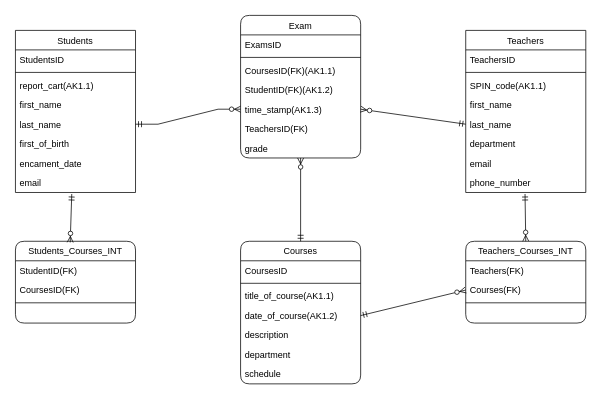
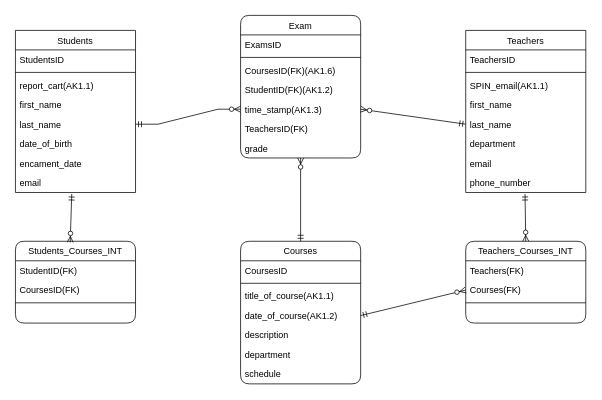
  <mxCell id="0" />
  <mxCell id="1" parent="0" />
  <mxCell id="2" value="Students" style="swimlane;fontStyle=0;align=center;verticalAlign=top;childLayout=stackLayout;horizontal=1;startSize=26;horizontalStack=0;resizeParent=1;resizeLast=0;collapsible=1;marginBottom=0;rounded=0;shadow=0;strokeWidth=1;" parent="1" vertex="1"><mxGeometry x="20" y="40" width="160" height="216" as="geometry"><mxRectangle x="550" y="140" width="160" height="26" as="alternateBounds" /></mxGeometry></mxCell>
  <mxCell id="3" value="StudentsID" style="text;align=left;verticalAlign=top;spacingLeft=4;spacingRight=4;overflow=hidden;rotatable=0;points=[[0,0.5],[1,0.5]];portConstraint=eastwest;" parent="2" vertex="1"><mxGeometry y="26" width="160" height="26" as="geometry" /></mxCell>
  <mxCell id="4" value="" style="line;html=1;strokeWidth=1;align=left;verticalAlign=middle;spacingTop=-1;spacingLeft=3;spacingRight=3;rotatable=0;labelPosition=right;points=[];portConstraint=eastwest;" parent="2" vertex="1"><mxGeometry y="52" width="160" height="8" as="geometry" /></mxCell>
  <mxCell id="5" value="report_cart(AK1.1)" style="text;align=left;verticalAlign=top;spacingLeft=4;spacingRight=4;overflow=hidden;rotatable=0;points=[[0,0.5],[1,0.5]];portConstraint=eastwest;" parent="2" vertex="1"><mxGeometry y="60" width="160" height="26" as="geometry" /></mxCell>
  <mxCell id="6" value="first_name" style="text;align=left;verticalAlign=top;spacingLeft=4;spacingRight=4;overflow=hidden;rotatable=0;points=[[0,0.5],[1,0.5]];portConstraint=eastwest;rounded=0;shadow=0;html=0;" parent="2" vertex="1"><mxGeometry y="86" width="160" height="26" as="geometry" /></mxCell>
  <mxCell id="7" value="last_name" style="text;align=left;verticalAlign=top;spacingLeft=4;spacingRight=4;overflow=hidden;rotatable=0;points=[[0,0.5],[1,0.5]];portConstraint=eastwest;rounded=0;shadow=0;html=0;" parent="2" vertex="1"><mxGeometry y="112" width="160" height="26" as="geometry" /></mxCell>
- <mxCell id="8" value="first_of_birth" style="text;align=left;verticalAlign=top;spacingLeft=4;spacingRight=4;overflow=hidden;rotatable=0;points=[[0,0.5],[1,0.5]];portConstraint=eastwest;rounded=0;shadow=0;html=0;" parent="2" vertex="1"><mxGeometry y="138" width="160" height="26" as="geometry" /></mxCell>
+ <mxCell id="8" value="date_of_birth" style="text;align=left;verticalAlign=top;spacingLeft=4;spacingRight=4;overflow=hidden;rotatable=0;points=[[0,0.5],[1,0.5]];portConstraint=eastwest;rounded=0;shadow=0;html=0;" parent="2" vertex="1"><mxGeometry y="138" width="160" height="26" as="geometry" /></mxCell>
  <mxCell id="9" value="encament_date" style="text;align=left;verticalAlign=top;spacingLeft=4;spacingRight=4;overflow=hidden;rotatable=0;points=[[0,0.5],[1,0.5]];portConstraint=eastwest;rounded=0;shadow=0;html=0;" parent="2" vertex="1"><mxGeometry y="164" width="160" height="26" as="geometry" /></mxCell>
  <mxCell id="10" value="email" style="text;align=left;verticalAlign=top;spacingLeft=4;spacingRight=4;overflow=hidden;rotatable=0;points=[[0,0.5],[1,0.5]];portConstraint=eastwest;" parent="2" vertex="1"><mxGeometry y="190" width="160" height="26" as="geometry" /></mxCell>
  <mxCell id="11" value="Teachers" style="swimlane;fontStyle=0;align=center;verticalAlign=top;childLayout=stackLayout;horizontal=1;startSize=26;horizontalStack=0;resizeParent=1;resizeLast=0;collapsible=1;marginBottom=0;rounded=0;shadow=0;strokeWidth=1;" parent="1" vertex="1"><mxGeometry x="620" y="40" width="160" height="216" as="geometry"><mxRectangle x="550" y="140" width="160" height="26" as="alternateBounds" /></mxGeometry></mxCell>
  <mxCell id="12" value="TeachersID" style="text;align=left;verticalAlign=top;spacingLeft=4;spacingRight=4;overflow=hidden;rotatable=0;points=[[0,0.5],[1,0.5]];portConstraint=eastwest;" parent="11" vertex="1"><mxGeometry y="26" width="160" height="26" as="geometry" /></mxCell>
  <mxCell id="13" value="" style="line;html=1;strokeWidth=1;align=left;verticalAlign=middle;spacingTop=-1;spacingLeft=3;spacingRight=3;rotatable=0;labelPosition=right;points=[];portConstraint=eastwest;" parent="11" vertex="1"><mxGeometry y="52" width="160" height="8" as="geometry" /></mxCell>
- <mxCell id="14" value="SPIN_code(AK1.1)" style="text;align=left;verticalAlign=top;spacingLeft=4;spacingRight=4;overflow=hidden;rotatable=0;points=[[0,0.5],[1,0.5]];portConstraint=eastwest;" parent="11" vertex="1"><mxGeometry y="60" width="160" height="26" as="geometry" /></mxCell>
+ <mxCell id="14" value="SPIN_email(AK1.1)" style="text;align=left;verticalAlign=top;spacingLeft=4;spacingRight=4;overflow=hidden;rotatable=0;points=[[0,0.5],[1,0.5]];portConstraint=eastwest;" parent="11" vertex="1"><mxGeometry y="60" width="160" height="26" as="geometry" /></mxCell>
  <mxCell id="15" value="first_name" style="text;align=left;verticalAlign=top;spacingLeft=4;spacingRight=4;overflow=hidden;rotatable=0;points=[[0,0.5],[1,0.5]];portConstraint=eastwest;rounded=0;shadow=0;html=0;" parent="11" vertex="1"><mxGeometry y="86" width="160" height="26" as="geometry" /></mxCell>
  <mxCell id="16" value="last_name" style="text;align=left;verticalAlign=top;spacingLeft=4;spacingRight=4;overflow=hidden;rotatable=0;points=[[0,0.5],[1,0.5]];portConstraint=eastwest;rounded=0;shadow=0;html=0;" parent="11" vertex="1"><mxGeometry y="112" width="160" height="26" as="geometry" /></mxCell>
  <mxCell id="17" value="department" style="text;align=left;verticalAlign=top;spacingLeft=4;spacingRight=4;overflow=hidden;rotatable=0;points=[[0,0.5],[1,0.5]];portConstraint=eastwest;rounded=0;shadow=0;html=0;" parent="11" vertex="1"><mxGeometry y="138" width="160" height="26" as="geometry" /></mxCell>
  <mxCell id="18" value="email" style="text;align=left;verticalAlign=top;spacingLeft=4;spacingRight=4;overflow=hidden;rotatable=0;points=[[0,0.5],[1,0.5]];portConstraint=eastwest;rounded=0;shadow=0;html=0;" parent="11" vertex="1"><mxGeometry y="164" width="160" height="26" as="geometry" /></mxCell>
  <mxCell id="19" value="phone_number" style="text;align=left;verticalAlign=top;spacingLeft=4;spacingRight=4;overflow=hidden;rotatable=0;points=[[0,0.5],[1,0.5]];portConstraint=eastwest;" parent="11" vertex="1"><mxGeometry y="190" width="160" height="26" as="geometry" /></mxCell>
  <mxCell id="20" value="Students_Courses_INT" style="swimlane;fontStyle=0;align=center;verticalAlign=top;childLayout=stackLayout;horizontal=1;startSize=26;horizontalStack=0;resizeParent=1;resizeLast=0;collapsible=1;marginBottom=0;rounded=1;shadow=0;strokeWidth=1;" parent="1" vertex="1"><mxGeometry x="20" y="321" width="160" height="109" as="geometry"><mxRectangle x="550" y="140" width="160" height="26" as="alternateBounds" /></mxGeometry></mxCell>
  <mxCell id="21" value="StudentID(FK)" style="text;align=left;verticalAlign=top;spacingLeft=4;spacingRight=4;overflow=hidden;rotatable=0;points=[[0,0.5],[1,0.5]];portConstraint=eastwest;" parent="20" vertex="1"><mxGeometry y="26" width="160" height="26" as="geometry" /></mxCell>
  <mxCell id="22" value="CoursesID(FK)" style="text;align=left;verticalAlign=top;spacingLeft=4;spacingRight=4;overflow=hidden;rotatable=0;points=[[0,0.5],[1,0.5]];portConstraint=eastwest;rounded=0;shadow=0;html=0;" parent="20" vertex="1"><mxGeometry y="52" width="160" height="26" as="geometry" /></mxCell>
  <mxCell id="23" value="" style="line;html=1;strokeWidth=1;align=left;verticalAlign=middle;spacingTop=-1;spacingLeft=3;spacingRight=3;rotatable=0;labelPosition=right;points=[];portConstraint=eastwest;" parent="20" vertex="1"><mxGeometry y="78" width="160" height="8" as="geometry" /></mxCell>
  <mxCell id="24" value="Teachers_Courses_INT" style="swimlane;fontStyle=0;align=center;verticalAlign=top;childLayout=stackLayout;horizontal=1;startSize=26;horizontalStack=0;resizeParent=1;resizeLast=0;collapsible=1;marginBottom=0;rounded=1;shadow=0;strokeWidth=1;" parent="1" vertex="1"><mxGeometry x="620" y="321" width="160" height="109" as="geometry"><mxRectangle x="550" y="140" width="160" height="26" as="alternateBounds" /></mxGeometry></mxCell>
  <mxCell id="25" value="Teachers(FK)" style="text;align=left;verticalAlign=top;spacingLeft=4;spacingRight=4;overflow=hidden;rotatable=0;points=[[0,0.5],[1,0.5]];portConstraint=eastwest;" parent="24" vertex="1"><mxGeometry y="26" width="160" height="26" as="geometry" /></mxCell>
  <mxCell id="26" value="Courses(FK)" style="text;align=left;verticalAlign=top;spacingLeft=4;spacingRight=4;overflow=hidden;rotatable=0;points=[[0,0.5],[1,0.5]];portConstraint=eastwest;rounded=0;shadow=0;html=0;" parent="24" vertex="1"><mxGeometry y="52" width="160" height="26" as="geometry" /></mxCell>
  <mxCell id="27" value="" style="line;html=1;strokeWidth=1;align=left;verticalAlign=middle;spacingTop=-1;spacingLeft=3;spacingRight=3;rotatable=0;labelPosition=right;points=[];portConstraint=eastwest;" parent="24" vertex="1"><mxGeometry y="78" width="160" height="8" as="geometry" /></mxCell>
  <mxCell id="28" value="Exam" style="swimlane;fontStyle=0;align=center;verticalAlign=top;childLayout=stackLayout;horizontal=1;startSize=26;horizontalStack=0;resizeParent=1;resizeLast=0;collapsible=1;marginBottom=0;rounded=1;shadow=0;strokeWidth=1;" parent="1" vertex="1"><mxGeometry x="320" y="20" width="160" height="190" as="geometry"><mxRectangle x="550" y="140" width="160" height="26" as="alternateBounds" /></mxGeometry></mxCell>
  <mxCell id="29" value="ExamsID" style="text;align=left;verticalAlign=top;spacingLeft=4;spacingRight=4;overflow=hidden;rotatable=0;points=[[0,0.5],[1,0.5]];portConstraint=eastwest;" parent="28" vertex="1"><mxGeometry y="26" width="160" height="26" as="geometry" /></mxCell>
  <mxCell id="30" value="" style="line;html=1;strokeWidth=1;align=left;verticalAlign=middle;spacingTop=-1;spacingLeft=3;spacingRight=3;rotatable=0;labelPosition=right;points=[];portConstraint=eastwest;" parent="28" vertex="1"><mxGeometry y="52" width="160" height="8" as="geometry" /></mxCell>
- <mxCell id="31" value="CoursesID(FK)(AK1.1)" style="text;align=left;verticalAlign=top;spacingLeft=4;spacingRight=4;overflow=hidden;rotatable=0;points=[[0,0.5],[1,0.5]];portConstraint=eastwest;rounded=0;shadow=0;html=0;" parent="28" vertex="1"><mxGeometry y="60" width="160" height="26" as="geometry" /></mxCell>
+ <mxCell id="31" value="CoursesID(FK)(AK1.6)" style="text;align=left;verticalAlign=top;spacingLeft=4;spacingRight=4;overflow=hidden;rotatable=0;points=[[0,0.5],[1,0.5]];portConstraint=eastwest;rounded=0;shadow=0;html=0;" parent="28" vertex="1"><mxGeometry y="60" width="160" height="26" as="geometry" /></mxCell>
  <mxCell id="32" value="StudentID(FK)(AK1.2)" style="text;align=left;verticalAlign=top;spacingLeft=4;spacingRight=4;overflow=hidden;rotatable=0;points=[[0,0.5],[1,0.5]];portConstraint=eastwest;rounded=0;shadow=0;html=0;" parent="28" vertex="1"><mxGeometry y="86" width="160" height="26" as="geometry" /></mxCell>
  <mxCell id="33" value="time_stamp(AK1.3)" style="text;align=left;verticalAlign=top;spacingLeft=4;spacingRight=4;overflow=hidden;rotatable=0;points=[[0,0.5],[1,0.5]];portConstraint=eastwest;rounded=0;shadow=0;html=0;" parent="28" vertex="1"><mxGeometry y="112" width="160" height="26" as="geometry" /></mxCell>
  <mxCell id="34" value="TeachersID(FK)" style="text;align=left;verticalAlign=top;spacingLeft=4;spacingRight=4;overflow=hidden;rotatable=0;points=[[0,0.5],[1,0.5]];portConstraint=eastwest;" parent="28" vertex="1"><mxGeometry y="138" width="160" height="26" as="geometry" /></mxCell>
  <mxCell id="35" value="grade" style="text;align=left;verticalAlign=top;spacingLeft=4;spacingRight=4;overflow=hidden;rotatable=0;points=[[0,0.5],[1,0.5]];portConstraint=eastwest;rounded=0;shadow=0;html=0;" parent="28" vertex="1"><mxGeometry y="164" width="160" height="26" as="geometry" /></mxCell>
  <mxCell id="36" value="Courses" style="swimlane;fontStyle=0;align=center;verticalAlign=top;childLayout=stackLayout;horizontal=1;startSize=26;horizontalStack=0;resizeParent=1;resizeLast=0;collapsible=1;marginBottom=0;rounded=1;shadow=0;strokeWidth=1;" parent="1" vertex="1"><mxGeometry x="320" y="321" width="160" height="190" as="geometry"><mxRectangle x="550" y="140" width="160" height="26" as="alternateBounds" /></mxGeometry></mxCell>
  <mxCell id="37" value="CoursesID" style="text;align=left;verticalAlign=top;spacingLeft=4;spacingRight=4;overflow=hidden;rotatable=0;points=[[0,0.5],[1,0.5]];portConstraint=eastwest;" parent="36" vertex="1"><mxGeometry y="26" width="160" height="26" as="geometry" /></mxCell>
  <mxCell id="38" value="" style="line;html=1;strokeWidth=1;align=left;verticalAlign=middle;spacingTop=-1;spacingLeft=3;spacingRight=3;rotatable=0;labelPosition=right;points=[];portConstraint=eastwest;" parent="36" vertex="1"><mxGeometry y="52" width="160" height="8" as="geometry" /></mxCell>
  <mxCell id="39" value="title_of_course(AK1.1)" style="text;align=left;verticalAlign=top;spacingLeft=4;spacingRight=4;overflow=hidden;rotatable=0;points=[[0,0.5],[1,0.5]];portConstraint=eastwest;" parent="36" vertex="1"><mxGeometry y="60" width="160" height="26" as="geometry" /></mxCell>
  <mxCell id="40" value="date_of_course(AK1.2)" style="text;align=left;verticalAlign=top;spacingLeft=4;spacingRight=4;overflow=hidden;rotatable=0;points=[[0,0.5],[1,0.5]];portConstraint=eastwest;rounded=0;shadow=0;html=0;" parent="36" vertex="1"><mxGeometry y="86" width="160" height="26" as="geometry" /></mxCell>
  <mxCell id="41" value="description" style="text;align=left;verticalAlign=top;spacingLeft=4;spacingRight=4;overflow=hidden;rotatable=0;points=[[0,0.5],[1,0.5]];portConstraint=eastwest;rounded=0;shadow=0;html=0;" parent="36" vertex="1"><mxGeometry y="112" width="160" height="26" as="geometry" /></mxCell>
  <mxCell id="42" value="department" style="text;align=left;verticalAlign=top;spacingLeft=4;spacingRight=4;overflow=hidden;rotatable=0;points=[[0,0.5],[1,0.5]];portConstraint=eastwest;rounded=0;shadow=0;html=0;" parent="36" vertex="1"><mxGeometry y="138" width="160" height="26" as="geometry" /></mxCell>
  <mxCell id="43" value="schedule" style="text;align=left;verticalAlign=top;spacingLeft=4;spacingRight=4;overflow=hidden;rotatable=0;points=[[0,0.5],[1,0.5]];portConstraint=eastwest;rounded=0;shadow=0;html=0;" parent="36" vertex="1"><mxGeometry y="164" width="160" height="26" as="geometry" /></mxCell>
  <mxCell id="44" value="" style="edgeStyle=entityRelationEdgeStyle;fontSize=12;html=1;endArrow=ERzeroToMany;startArrow=ERmandOne;rounded=0;exitX=1;exitY=0.5;exitDx=0;exitDy=0;entryX=0;entryY=0.5;entryDx=0;entryDy=0;" parent="1" source="7" target="33" edge="1"><mxGeometry width="100" height="100" relative="1" as="geometry"><mxPoint x="210" y="280" as="sourcePoint" /><mxPoint x="310" y="180" as="targetPoint" /></mxGeometry></mxCell>
  <mxCell id="45" value="" style="fontSize=12;html=1;endArrow=ERzeroToMany;startArrow=ERmandOne;rounded=0;exitX=0.469;exitY=1.077;exitDx=0;exitDy=0;entryX=0.456;entryY=0.014;entryDx=0;entryDy=0;exitPerimeter=0;entryPerimeter=0;" parent="1" source="10" target="20" edge="1"><mxGeometry width="100" height="100" relative="1" as="geometry"><mxPoint x="190" y="262" as="sourcePoint" /><mxPoint x="330" y="260" as="targetPoint" /></mxGeometry></mxCell>
  <mxCell id="46" value="" style="fontSize=12;html=1;endArrow=ERzeroToMany;startArrow=ERmandOne;rounded=0;exitX=1;exitY=0.5;exitDx=0;exitDy=0;entryX=0;entryY=0.5;entryDx=0;entryDy=0;" parent="1" source="40" target="26" edge="1"><mxGeometry width="100" height="100" relative="1" as="geometry"><mxPoint x="115" y="293" as="sourcePoint" /><mxPoint x="113" y="343" as="targetPoint" /></mxGeometry></mxCell>
  <mxCell id="47" value="" style="fontSize=12;html=1;endArrow=ERzeroToMany;startArrow=ERmandOne;rounded=0;exitX=0.494;exitY=1.077;exitDx=0;exitDy=0;exitPerimeter=0;entryX=0.5;entryY=0;entryDx=0;entryDy=0;" parent="1" source="19" target="24" edge="1"><mxGeometry width="100" height="100" relative="1" as="geometry"><mxPoint x="125" y="262" as="sourcePoint" /><mxPoint x="610" y="250" as="targetPoint" /></mxGeometry></mxCell>
  <mxCell id="48" value="" style="fontSize=12;html=1;endArrow=ERzeroToMany;startArrow=ERmandOne;rounded=0;exitX=0.5;exitY=0;exitDx=0;exitDy=0;" parent="1" source="36" edge="1"><mxGeometry width="100" height="100" relative="1" as="geometry"><mxPoint x="135" y="272" as="sourcePoint" /><mxPoint x="400" y="210" as="targetPoint" /></mxGeometry></mxCell>
  <mxCell id="49" value="" style="fontSize=12;html=1;endArrow=ERzeroToMany;startArrow=ERmandOne;rounded=0;exitX=0;exitY=0.5;exitDx=0;exitDy=0;entryX=1;entryY=0.5;entryDx=0;entryDy=0;" parent="1" source="16" target="33" edge="1"><mxGeometry width="100" height="100" relative="1" as="geometry"><mxPoint x="145" y="282" as="sourcePoint" /><mxPoint x="143" y="332" as="targetPoint" /></mxGeometry></mxCell>
